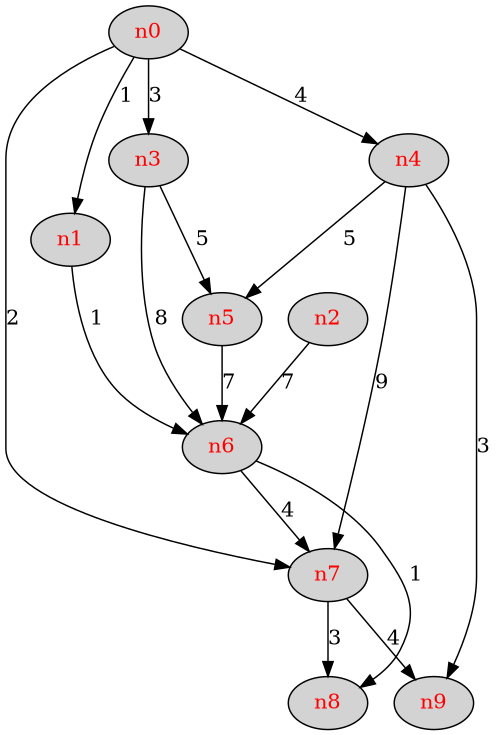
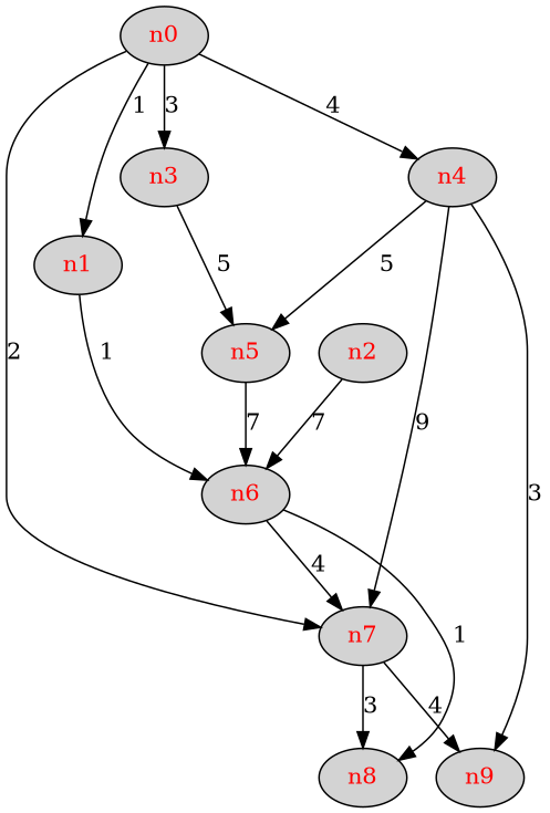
  digraph {
    node [fillcolor=lightgray fontcolor=red style="filled,solid"]
    edge [weight=1]
    n0
    n1
    n3
    n4
    n7
    n6
    n2
    n5
    n9
    n8
    n0 -> n1 [label=1]
    n0 -> n3 [label=3 weight=3]
    n0 -> n4 [label=4 weight=4]
    n0 -> n7 [label=2 weight=2]
    n1 -> n6 [label=1]
-   n3 -> n6 [label=8 weight=8]
    n3 -> n5 [label=5 weight=5]
    n4 -> n7 [label=9 weight=9]
    n4 -> n5 [label=5 weight=5]
    n4 -> n9 [label=3 weight=3]
    n7 -> n9 [label=4 weight=4]
    n7 -> n8 [label=3 weight=3]
    n6 -> n7 [label=4 weight=4]
    n6 -> n8 [label=1]
    n2 -> n6 [label=7 weight=7]
    n5 -> n6 [label=7 weight=7]
  }
